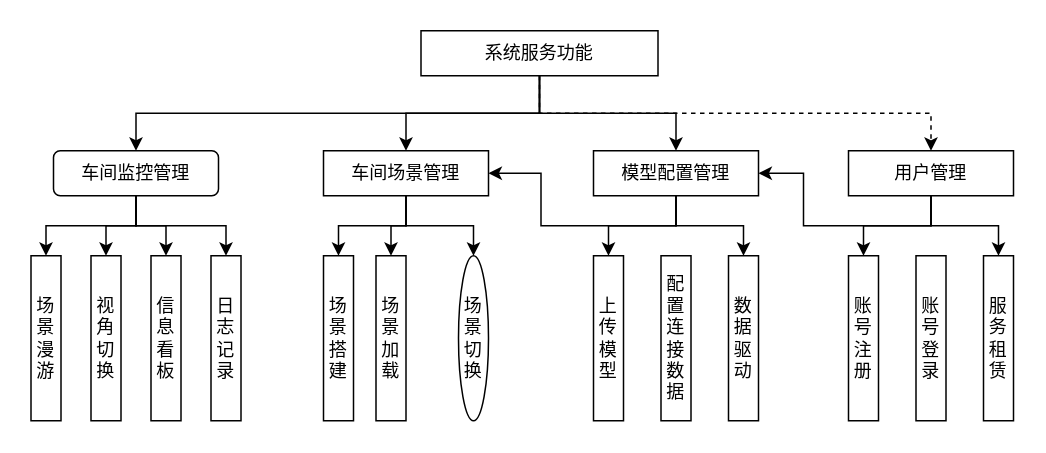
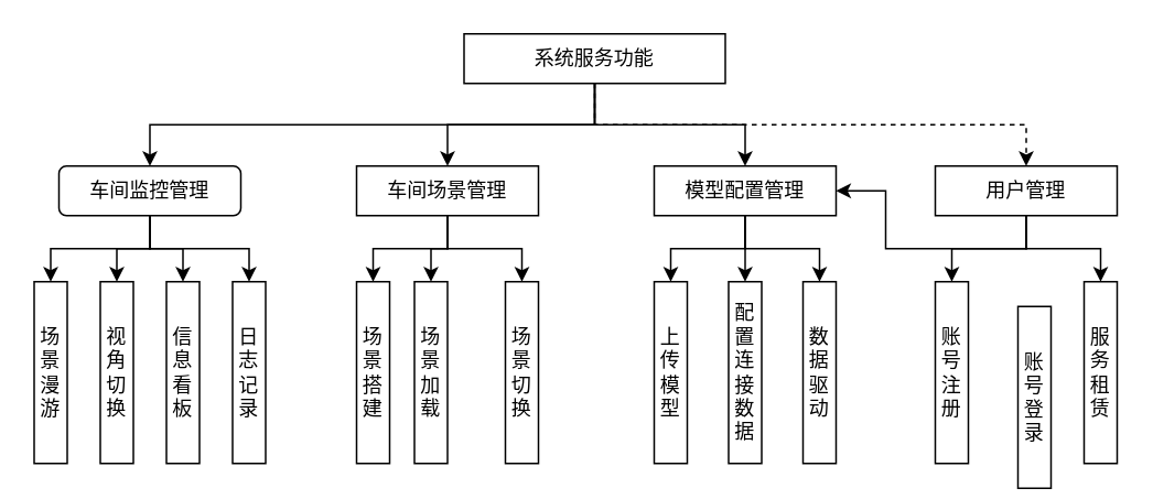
  <mxCell id="0" />
  <mxCell id="1" parent="0" />
  <mxCell id="2" value="" style="edgeStyle=orthogonalEdgeStyle;rounded=0;orthogonalLoop=1;jettySize=auto;html=1;" edge="1" parent="1" source="6" target="19"><mxGeometry relative="1" as="geometry" /></mxCell>
  <mxCell id="3" style="edgeStyle=orthogonalEdgeStyle;rounded=0;orthogonalLoop=1;jettySize=auto;html=1;exitX=0.5;exitY=1;exitDx=0;exitDy=0;entryX=0.5;entryY=0;entryDx=0;entryDy=0;" edge="1" parent="1" source="6" target="15"><mxGeometry relative="1" as="geometry" /></mxCell>
  <mxCell id="4" style="edgeStyle=orthogonalEdgeStyle;rounded=0;orthogonalLoop=1;jettySize=auto;html=1;exitX=0.5;exitY=1;exitDx=0;exitDy=0;entryX=0.5;entryY=0;entryDx=0;entryDy=0;" edge="1" parent="1" source="6" target="11"><mxGeometry relative="1" as="geometry" /></mxCell>
  <mxCell id="5" style="edgeStyle=orthogonalEdgeStyle;rounded=0;orthogonalLoop=1;jettySize=auto;html=1;exitX=0.5;exitY=1;exitDx=0;exitDy=0;entryX=0.5;entryY=0;entryDx=0;entryDy=0;dashed=1;" edge="1" parent="1" source="6" target="23"><mxGeometry relative="1" as="geometry" /></mxCell>
  <mxCell id="6" value="系统服务功能" style="rounded=0;whiteSpace=wrap;html=1;" vertex="1" parent="1"><mxGeometry x="280" y="20" width="158" height="30" as="geometry" /></mxCell>
  <mxCell id="7" style="edgeStyle=orthogonalEdgeStyle;rounded=0;orthogonalLoop=1;jettySize=auto;html=1;exitX=0.5;exitY=1;exitDx=0;exitDy=0;entryX=0.5;entryY=0;entryDx=0;entryDy=0;" edge="1" parent="1" source="11" target="24"><mxGeometry relative="1" as="geometry" /></mxCell>
  <mxCell id="8" style="edgeStyle=orthogonalEdgeStyle;rounded=0;orthogonalLoop=1;jettySize=auto;html=1;exitX=0.5;exitY=1;exitDx=0;exitDy=0;entryX=0.5;entryY=0;entryDx=0;entryDy=0;" edge="1" parent="1" source="11" target="25"><mxGeometry relative="1" as="geometry" /></mxCell>
  <mxCell id="9" style="edgeStyle=orthogonalEdgeStyle;rounded=0;orthogonalLoop=1;jettySize=auto;html=1;exitX=0.5;exitY=1;exitDx=0;exitDy=0;entryX=0.5;entryY=0;entryDx=0;entryDy=0;" edge="1" parent="1" source="11" target="26"><mxGeometry relative="1" as="geometry" /></mxCell>
  <mxCell id="10" style="edgeStyle=orthogonalEdgeStyle;rounded=0;orthogonalLoop=1;jettySize=auto;html=1;exitX=0.5;exitY=1;exitDx=0;exitDy=0;entryX=0.5;entryY=0;entryDx=0;entryDy=0;" edge="1" parent="1" source="11" target="27"><mxGeometry relative="1" as="geometry" /></mxCell>
  <mxCell id="11" value="车间监控管理" style="whiteSpace=wrap;html=1;rounded=1;" vertex="1" parent="1"><mxGeometry x="35" y="100" width="110" height="30" as="geometry" /></mxCell>
  <mxCell id="12" style="edgeStyle=orthogonalEdgeStyle;rounded=0;orthogonalLoop=1;jettySize=auto;html=1;exitX=0.5;exitY=1;exitDx=0;exitDy=0;entryX=0.5;entryY=0;entryDx=0;entryDy=0;" edge="1" parent="1" source="15" target="28"><mxGeometry relative="1" as="geometry" /></mxCell>
  <mxCell id="13" style="edgeStyle=orthogonalEdgeStyle;rounded=0;orthogonalLoop=1;jettySize=auto;html=1;exitX=0.5;exitY=1;exitDx=0;exitDy=0;entryX=0.5;entryY=0;entryDx=0;entryDy=0;" edge="1" parent="1" source="15" target="29"><mxGeometry relative="1" as="geometry" /></mxCell>
  <mxCell id="14" style="edgeStyle=orthogonalEdgeStyle;rounded=0;orthogonalLoop=1;jettySize=auto;html=1;exitX=0.5;exitY=1;exitDx=0;exitDy=0;entryX=0.5;entryY=0;entryDx=0;entryDy=0;" edge="1" parent="1" source="15" target="30"><mxGeometry relative="1" as="geometry" /></mxCell>
  <mxCell id="15" value="车间场景管理" style="rounded=0;whiteSpace=wrap;html=1;" vertex="1" parent="1"><mxGeometry x="215" y="100" width="110" height="30" as="geometry" /></mxCell>
  <mxCell id="16" style="edgeStyle=orthogonalEdgeStyle;rounded=0;orthogonalLoop=1;jettySize=auto;html=1;exitX=0.5;exitY=1;exitDx=0;exitDy=0;entryX=0.5;entryY=0;entryDx=0;entryDy=0;" edge="1" parent="1" source="19" target="31"><mxGeometry relative="1" as="geometry" /></mxCell>
- <mxCell id="17" style="edgeStyle=orthogonalEdgeStyle;rounded=0;orthogonalLoop=1;jettySize=auto;html=1;exitX=0.5;exitY=1;exitDx=0;exitDy=0;" edge="1" parent="1" source="19" target="15"><mxGeometry relative="1" as="geometry" /></mxCell>
+ <mxCell id="17" style="edgeStyle=orthogonalEdgeStyle;rounded=0;orthogonalLoop=1;jettySize=auto;html=1;exitX=0.5;exitY=1;exitDx=0;exitDy=0;entryX=0.5;entryY=0;entryDx=0;entryDy=0;" edge="1" parent="1" source="19" target="32"><mxGeometry relative="1" as="geometry" /></mxCell>
  <mxCell id="18" style="edgeStyle=orthogonalEdgeStyle;rounded=0;orthogonalLoop=1;jettySize=auto;html=1;exitX=0.5;exitY=1;exitDx=0;exitDy=0;entryX=0.5;entryY=0;entryDx=0;entryDy=0;" edge="1" parent="1" source="19" target="33"><mxGeometry relative="1" as="geometry" /></mxCell>
  <mxCell id="19" value="模型配置管理" style="rounded=0;whiteSpace=wrap;html=1;" vertex="1" parent="1"><mxGeometry x="395" y="100" width="110" height="30" as="geometry" /></mxCell>
  <mxCell id="20" style="edgeStyle=orthogonalEdgeStyle;rounded=0;orthogonalLoop=1;jettySize=auto;html=1;exitX=0.5;exitY=1;exitDx=0;exitDy=0;entryX=0.5;entryY=0;entryDx=0;entryDy=0;" edge="1" parent="1" source="23" target="34"><mxGeometry relative="1" as="geometry" /></mxCell>
  <mxCell id="21" style="edgeStyle=orthogonalEdgeStyle;rounded=0;orthogonalLoop=1;jettySize=auto;html=1;exitX=0.5;exitY=1;exitDx=0;exitDy=0;" edge="1" parent="1" source="23" target="19"><mxGeometry relative="1" as="geometry" /></mxCell>
  <mxCell id="22" style="edgeStyle=orthogonalEdgeStyle;rounded=0;orthogonalLoop=1;jettySize=auto;html=1;exitX=0.5;exitY=1;exitDx=0;exitDy=0;entryX=0.5;entryY=0;entryDx=0;entryDy=0;" edge="1" parent="1" source="23" target="36"><mxGeometry relative="1" as="geometry" /></mxCell>
  <mxCell id="23" value="用户管理" style="rounded=0;whiteSpace=wrap;html=1;" vertex="1" parent="1"><mxGeometry x="565" y="100" width="110" height="30" as="geometry" /></mxCell>
  <mxCell id="24" value="场景漫游" style="rounded=0;whiteSpace=wrap;html=1;" vertex="1" parent="1"><mxGeometry x="20" y="170" width="20" height="110" as="geometry" /></mxCell>
  <mxCell id="25" value="视角切换" style="rounded=0;whiteSpace=wrap;html=1;" vertex="1" parent="1"><mxGeometry x="60" y="170" width="20" height="110" as="geometry" /></mxCell>
  <mxCell id="26" value="信息看板" style="rounded=0;whiteSpace=wrap;html=1;" vertex="1" parent="1"><mxGeometry x="100" y="170" width="20" height="110" as="geometry" /></mxCell>
  <mxCell id="27" value="日志记录" style="rounded=0;whiteSpace=wrap;html=1;" vertex="1" parent="1"><mxGeometry x="140" y="170" width="20" height="110" as="geometry" /></mxCell>
  <mxCell id="28" value="场景搭建" style="rounded=0;whiteSpace=wrap;html=1;" vertex="1" parent="1"><mxGeometry x="215" y="170" width="20" height="110" as="geometry" /></mxCell>
  <mxCell id="29" value="场景加载" style="rounded=0;whiteSpace=wrap;html=1;" vertex="1" parent="1"><mxGeometry x="250" y="170" width="20" height="110" as="geometry" /></mxCell>
- <mxCell id="30" value="场景切换" style="ellipse;whiteSpace=wrap;html=1;" vertex="1" parent="1"><mxGeometry x="305" y="170" width="20" height="110" as="geometry" /></mxCell>
+ <mxCell id="30" value="场景切换" style="rounded=0;whiteSpace=wrap;html=1;" vertex="1" parent="1"><mxGeometry x="305" y="170" width="20" height="110" as="geometry" /></mxCell>
  <mxCell id="31" value="上传模型" style="rounded=0;whiteSpace=wrap;html=1;" vertex="1" parent="1"><mxGeometry x="395" y="170" width="20" height="110" as="geometry" /></mxCell>
  <mxCell id="32" value="配置连接数据" style="rounded=0;whiteSpace=wrap;html=1;" vertex="1" parent="1"><mxGeometry x="440" y="170" width="20" height="110" as="geometry" /></mxCell>
  <mxCell id="33" value="数据驱动" style="rounded=0;whiteSpace=wrap;html=1;" vertex="1" parent="1"><mxGeometry x="485" y="170" width="20" height="110" as="geometry" /></mxCell>
  <mxCell id="34" value="账号注册" style="rounded=0;whiteSpace=wrap;html=1;" vertex="1" parent="1"><mxGeometry x="565" y="170" width="20" height="110" as="geometry" /></mxCell>
- <mxCell id="35" value="账号登录" style="rounded=0;whiteSpace=wrap;html=1;" vertex="1" parent="1"><mxGeometry x="610" y="170" width="20" height="110" as="geometry" /></mxCell>
+ <mxCell id="35" value="账号登录" style="rounded=0;whiteSpace=wrap;html=1;" vertex="1" parent="1"><mxGeometry x="615" y="185" width="20" height="110" as="geometry" /></mxCell>
  <mxCell id="36" value="服务租赁" style="rounded=0;whiteSpace=wrap;html=1;" vertex="1" parent="1"><mxGeometry x="655" y="170" width="20" height="110" as="geometry" /></mxCell>
